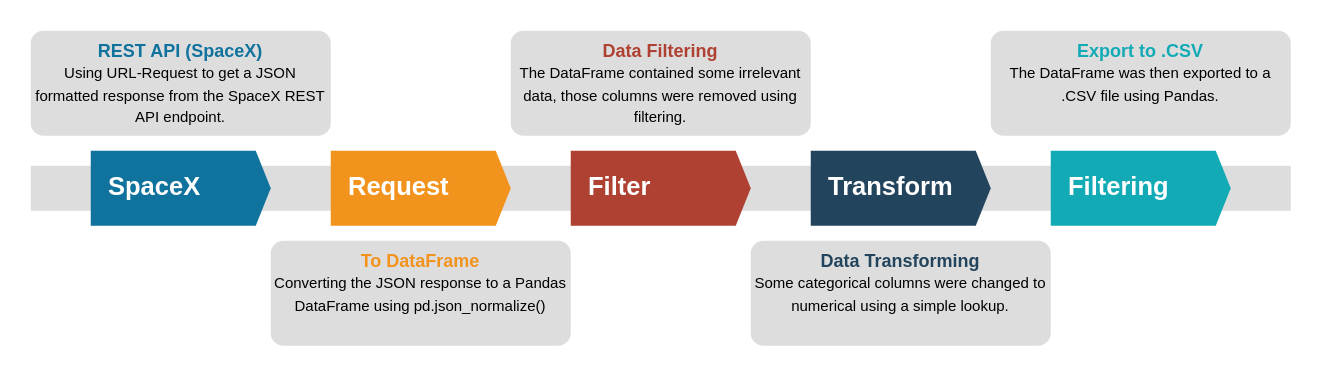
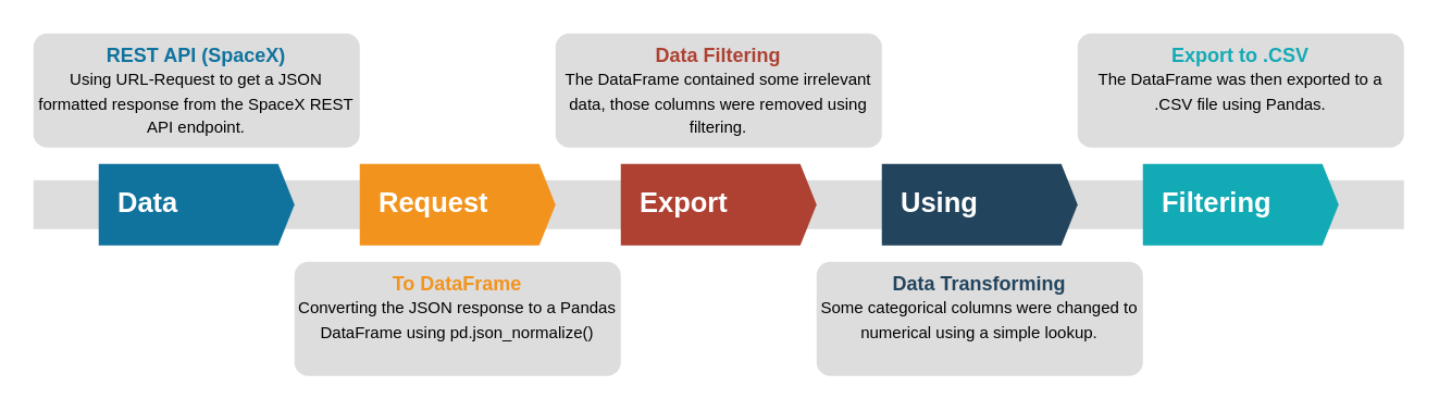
  <mxCell id="0" />
  <mxCell id="1" parent="0" />
  <mxCell id="2" value="" style="fillColor=#dddddd;rounded=0;strokeColor=none;" vertex="1" parent="1"><mxGeometry x="20" y="110" width="840" height="30" as="geometry" /></mxCell>
- <mxCell id="3" value="SpaceX" style="shape=mxgraph.infographic.ribbonSimple;notch1=0;notch2=10;notch=0;html=1;fillColor=#10739E;strokeColor=none;shadow=0;fontSize=17;fontColor=#FFFFFF;align=left;spacingLeft=10;fontStyle=1;" vertex="1" parent="1"><mxGeometry y="100" width="120" height="50" as="geometry" x="60" /></mxCell>
+ <mxCell id="3" value="Data" style="shape=mxgraph.infographic.ribbonSimple;notch1=0;notch2=10;notch=0;html=1;fillColor=#10739E;strokeColor=none;shadow=0;fontSize=17;fontColor=#FFFFFF;align=left;spacingLeft=10;fontStyle=1;" vertex="1" parent="1"><mxGeometry y="100" width="120" height="50" as="geometry" x="60" /></mxCell>
  <mxCell id="4" value="Request" style="shape=mxgraph.infographic.ribbonSimple;notch1=0;notch2=10;notch=0;html=1;fillColor=#F2931E;strokeColor=none;shadow=0;fontSize=17;fontColor=#FFFFFF;align=left;spacingLeft=10;fontStyle=1;" vertex="1" parent="1"><mxGeometry x="220" y="100" width="120" height="50" as="geometry" /></mxCell>
- <mxCell id="5" value="Filter" style="shape=mxgraph.infographic.ribbonSimple;notch1=0;notch2=10;notch=0;html=1;fillColor=#AE4132;strokeColor=none;shadow=0;fontSize=17;fontColor=#FFFFFF;align=left;spacingLeft=10;fontStyle=1;" vertex="1" parent="1"><mxGeometry x="380" y="100" width="120" height="50" as="geometry" /></mxCell>
- <mxCell id="6" value="Transform" style="shape=mxgraph.infographic.ribbonSimple;notch1=0;notch2=10;notch=0;html=1;fillColor=#23445D;strokeColor=none;shadow=0;fontSize=17;fontColor=#FFFFFF;align=left;spacingLeft=10;fontStyle=1;" vertex="1" parent="1"><mxGeometry x="540" y="100" width="120" height="50" as="geometry" /></mxCell>
+ <mxCell id="5" value="Export" style="shape=mxgraph.infographic.ribbonSimple;notch1=0;notch2=10;notch=0;html=1;fillColor=#AE4132;strokeColor=none;shadow=0;fontSize=17;fontColor=#FFFFFF;align=left;spacingLeft=10;fontStyle=1;" vertex="1" parent="1"><mxGeometry x="380" y="100" width="120" height="50" as="geometry" /></mxCell>
+ <mxCell id="6" value="Using" style="shape=mxgraph.infographic.ribbonSimple;notch1=0;notch2=10;notch=0;html=1;fillColor=#23445D;strokeColor=none;shadow=0;fontSize=17;fontColor=#FFFFFF;align=left;spacingLeft=10;fontStyle=1;" vertex="1" parent="1"><mxGeometry x="540" y="100" width="120" height="50" as="geometry" /></mxCell>
  <mxCell id="7" value="Filtering" style="shape=mxgraph.infographic.ribbonSimple;notch1=0;notch2=10;notch=0;html=1;fillColor=#12AAB5;strokeColor=none;shadow=0;fontSize=17;fontColor=#FFFFFF;align=left;spacingLeft=10;fontStyle=1;" vertex="1" parent="1"><mxGeometry x="700" y="100" width="120" height="50" as="geometry" /></mxCell>
  <mxCell id="8" value="&lt;font&gt;&lt;font color=&quot;#10739e&quot;&gt;&lt;b&gt;REST API (SpaceX)&lt;/b&gt;&lt;/font&gt;&lt;br&gt;&lt;font size=&quot;1&quot;&gt;Using URL-Request to get a JSON formatted response from the SpaceX REST API endpoint.&lt;/font&gt;&lt;br&gt;&lt;/font&gt;" style="rounded=1;strokeColor=none;fillColor=#DDDDDD;align=center;arcSize=12;verticalAlign=top;whiteSpace=wrap;html=1;fontSize=12;" vertex="1" parent="1"><mxGeometry x="20" y="20" width="200" height="70" as="geometry" /></mxCell>
  <mxCell id="9" value="&lt;font&gt;&lt;font style=&quot;font-size: 12px&quot; color=&quot;#F2931E&quot;&gt;&lt;b&gt;To DataFrame&lt;/b&gt;&lt;/font&gt;&lt;br&gt;&lt;font size=&quot;1&quot;&gt;Converting the JSON response to a Pandas DataFrame using pd.json_normalize()&lt;/font&gt;&lt;br&gt;&lt;/font&gt;" style="rounded=1;strokeColor=none;fillColor=#DDDDDD;align=center;arcSize=12;verticalAlign=top;whiteSpace=wrap;html=1;fontSize=12;" vertex="1" parent="1"><mxGeometry x="180" y="160" width="200" height="70" as="geometry" /></mxCell>
  <mxCell id="10" value="&lt;font&gt;&lt;font style=&quot;font-size: 12px&quot; color=&quot;#AE4132&quot;&gt;&lt;b&gt;Data Filtering&lt;/b&gt;&lt;/font&gt;&lt;br&gt;&lt;font size=&quot;1&quot;&gt;The DataFrame contained some irrelevant data, those columns were removed using filtering.&lt;/font&gt;&lt;br&gt;&lt;/font&gt;" style="rounded=1;strokeColor=none;fillColor=#DDDDDD;align=center;arcSize=12;verticalAlign=top;whiteSpace=wrap;html=1;fontSize=12;" vertex="1" parent="1"><mxGeometry x="340" y="20" width="200" height="70" as="geometry" /></mxCell>
  <mxCell id="11" value="&lt;font&gt;&lt;font style=&quot;font-size: 12px&quot; color=&quot;#23445D&quot;&gt;&lt;b&gt;Data Transforming&lt;/b&gt;&lt;/font&gt;&lt;br&gt;&lt;font size=&quot;1&quot;&gt;Some categorical columns were changed to numerical using a simple lookup.&lt;/font&gt;&lt;br&gt;&lt;/font&gt;" style="rounded=1;strokeColor=none;fillColor=#DDDDDD;align=center;arcSize=12;verticalAlign=top;whiteSpace=wrap;html=1;fontSize=12;" vertex="1" parent="1"><mxGeometry x="500" y="160" width="200" height="70" as="geometry" /></mxCell>
  <mxCell id="12" value="&lt;font&gt;&lt;font style=&quot;font-size: 12px&quot; color=&quot;#12AAB5&quot;&gt;&lt;b&gt;Export to .CSV&lt;/b&gt;&lt;/font&gt;&lt;br&gt;&lt;font size=&quot;1&quot;&gt;The DataFrame was then exported to a .CSV file using Pandas.&lt;/font&gt;&lt;br&gt;&lt;/font&gt;" style="rounded=1;strokeColor=none;fillColor=#DDDDDD;align=center;arcSize=12;verticalAlign=top;whiteSpace=wrap;html=1;fontSize=12;" vertex="1" parent="1"><mxGeometry x="660" y="20" width="200" height="70" as="geometry" /></mxCell>
